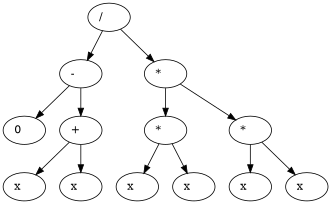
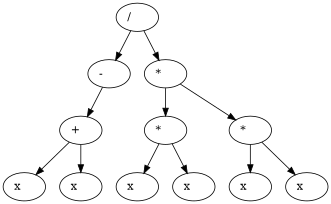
  digraph {
    n1 [label="/\l"]
    n2 [label="-\l"]
    n3 [label="*\l"]
-   n4 [label="0\l"]
    n5 [label="+\l"]
    n6 [label="x\l"]
    n7 [label="x\l"]
    n8 [label="*\l"]
    n9 [label="*\l"]
    n10 [label="x\l"]
    n11 [label="x\l"]
    n12 [label="x\l"]
    n13 [label="x\l"]
    n1 -> n2
    n1 -> n3
-   n2 -> n4
    n2 -> n5
    n3 -> n8
    n3 -> n9
    n5 -> n6
    n5 -> n7
    n8 -> n10
    n8 -> n11
    n9 -> n12
    n9 -> n13
  }
